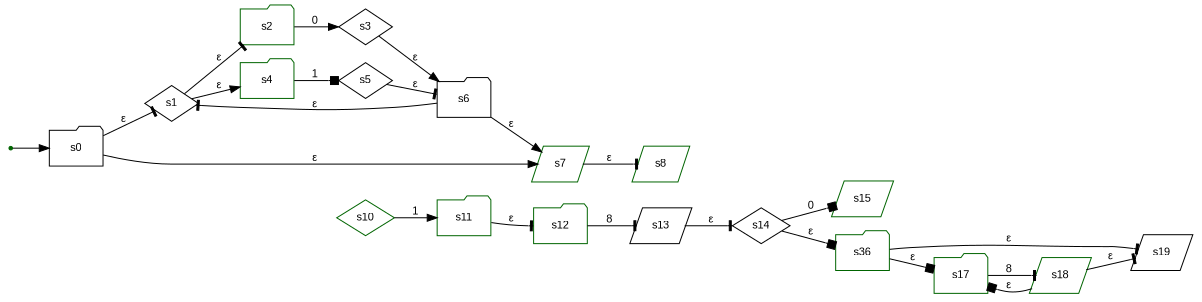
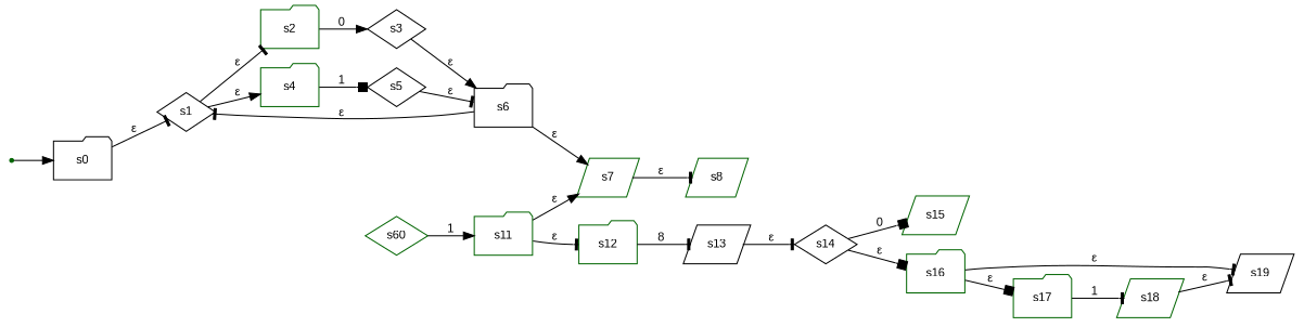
  digraph {
    rankdir=LR
    node [color=darkgreen fontname=arial fontsize=11 shape=folder]
    edge [arrowhead=tee fontname=arial fontsize=11]
    s19 [color=black shape=parallelogram]
    start [shape=point]
    s0 [color=black]
    s1 [color=black shape=diamond]
    s7 [shape=parallelogram]
    s2
    s4
    s8 [shape=parallelogram]
    s3 [color=black shape=diamond]
    s5 [color=black shape=diamond]
    s6 [color=black]
-   s10 [shape=diamond]
+   s10 [shape=diamond label=s60]
    s11
    s12
    s13 [color=black shape=parallelogram]
    s14 [color=black shape=diamond]
    s15 [shape=parallelogram]
-   s16 [label=s36]
+   s16
    s17
    s18 [shape=parallelogram]
    start -> s0 [arrowhead=normal]
    s0 -> s1 [label="ε"]
-   s0 -> s7 [arrowhead=normal label="ε"]
+   s11 -> s7 [arrowhead=normal label="ε"]
    s1 -> s2 [label="ε"]
    s1 -> s4 [arrowhead=normal label="ε"]
    s7 -> s8 [label="ε"]
    s2 -> s3 [arrowhead=normal label=0]
    s4 -> s5 [arrowhead=box label=1]
    s3 -> s6 [arrowhead=normal label="ε"]
    s5 -> s6 [label="ε"]
    s6 -> s1 [label="ε"]
    s6 -> s7 [arrowhead=normal label="ε"]
    s10 -> s11 [arrowhead=normal label=1]
    s11 -> s12 [label="ε"]
    s12 -> s13 [label=8]
    s13 -> s14 [label="ε"]
    s14 -> s15 [arrowhead=box label=0]
    s14 -> s16 [arrowhead=box label="ε"]
    s16 -> s19 [label="ε"]
    s16 -> s17 [arrowhead=box label="ε"]
-   s17 -> s18 [label=8]
+   s17 -> s18 [label=1]
    s18 -> s19 [label="ε"]
-   s18 -> s17 [arrowhead=box label="ε"]
  }
